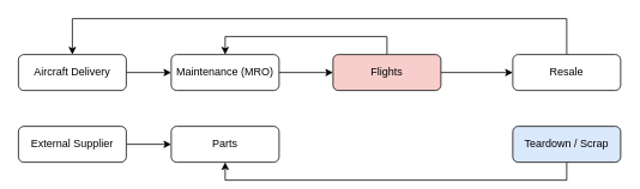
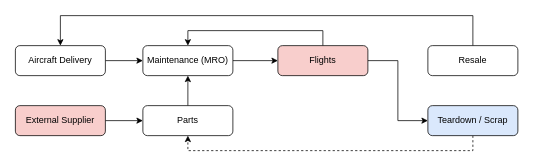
  <mxCell id="0" />
  <mxCell id="1" parent="0" />
  <mxCell id="2" style="edgeStyle=orthogonalEdgeStyle;rounded=0;orthogonalLoop=1;jettySize=auto;html=1;exitX=1;exitY=0.5;exitDx=0;exitDy=0;entryX=0;entryY=0.5;entryDx=0;entryDy=0;" edge="1" parent="1" source="3" target="11"><mxGeometry relative="1" as="geometry" /></mxCell>
  <mxCell id="3" value="Aircraft Delivery" style="rounded=1;whiteSpace=wrap;html=1;fontSize=12;glass=0;strokeWidth=1;shadow=0;" parent="1" vertex="1"><mxGeometry x="20" y="60" width="120" height="40" as="geometry" /></mxCell>
  <mxCell id="4" style="edgeStyle=orthogonalEdgeStyle;rounded=0;orthogonalLoop=1;jettySize=auto;html=1;exitX=0.5;exitY=0;exitDx=0;exitDy=0;entryX=0.5;entryY=0;entryDx=0;entryDy=0;" edge="1" parent="1" source="7" target="11"><mxGeometry relative="1" as="geometry" /></mxCell>
- <mxCell id="5" style="edgeStyle=orthogonalEdgeStyle;rounded=0;orthogonalLoop=1;jettySize=auto;html=1;exitX=1;exitY=0.5;exitDx=0;exitDy=0;entryX=0;entryY=0.5;entryDx=0;entryDy=0;" edge="1" parent="1" source="7" target="9"><mxGeometry relative="1" as="geometry" /></mxCell>
+ <mxCell id="6" style="edgeStyle=orthogonalEdgeStyle;rounded=0;orthogonalLoop=1;jettySize=auto;html=1;exitX=1;exitY=0.5;exitDx=0;exitDy=0;entryX=0;entryY=0.5;entryDx=0;entryDy=0;" edge="1" parent="1" source="7" target="13"><mxGeometry relative="1" as="geometry" /></mxCell>
  <mxCell id="7" value="Flights" style="rounded=1;whiteSpace=wrap;html=1;fontSize=12;glass=0;strokeWidth=1;shadow=0;fillColor=#f8cecc;" vertex="1" parent="1"><mxGeometry x="370" y="60" width="120" height="40" as="geometry" /></mxCell>
  <mxCell id="8" style="edgeStyle=orthogonalEdgeStyle;rounded=0;orthogonalLoop=1;jettySize=auto;html=1;exitX=0.5;exitY=0;exitDx=0;exitDy=0;entryX=0.5;entryY=0;entryDx=0;entryDy=0;" edge="1" parent="1" source="9" target="3"><mxGeometry relative="1" as="geometry"><Array as="points"><mxPoint x="630" y="20" /><mxPoint x="80" y="20" /></Array></mxGeometry></mxCell>
  <mxCell id="9" value="Resale" style="rounded=1;whiteSpace=wrap;html=1;fontSize=12;glass=0;strokeWidth=1;shadow=0;" vertex="1" parent="1"><mxGeometry x="570" y="60" width="120" height="40" as="geometry" /></mxCell>
  <mxCell id="10" style="edgeStyle=orthogonalEdgeStyle;rounded=0;orthogonalLoop=1;jettySize=auto;html=1;exitX=1;exitY=0.5;exitDx=0;exitDy=0;entryX=0;entryY=0.5;entryDx=0;entryDy=0;" edge="1" parent="1" source="11" target="7"><mxGeometry relative="1" as="geometry" /></mxCell>
  <mxCell id="11" value="Maintenance (MRO)" style="rounded=1;whiteSpace=wrap;html=1;fontSize=12;glass=0;strokeWidth=1;shadow=0;" vertex="1" parent="1"><mxGeometry x="190" y="60" width="120" height="40" as="geometry" /></mxCell>
- <mxCell id="12" style="edgeStyle=orthogonalEdgeStyle;rounded=0;orthogonalLoop=1;jettySize=auto;html=1;exitX=0.5;exitY=1;exitDx=0;exitDy=0;entryX=0.5;entryY=1;entryDx=0;entryDy=0;" edge="1" parent="1" source="13" target="17"><mxGeometry relative="1" as="geometry" /></mxCell>
+ <mxCell id="12" style="edgeStyle=orthogonalEdgeStyle;rounded=0;orthogonalLoop=1;jettySize=auto;html=1;exitX=0.5;exitY=1;exitDx=0;exitDy=0;entryX=0.5;entryY=1;entryDx=0;entryDy=0;dashed=1;" edge="1" parent="1" source="13" target="17"><mxGeometry relative="1" as="geometry" /></mxCell>
  <mxCell id="13" value="Teardown / Scrap" style="rounded=1;whiteSpace=wrap;html=1;fontSize=12;glass=0;strokeWidth=1;shadow=0;fillColor=#dae8fc;" vertex="1" parent="1"><mxGeometry x="570" y="140" width="120" height="40" as="geometry" /></mxCell>
  <mxCell id="14" style="edgeStyle=orthogonalEdgeStyle;rounded=0;orthogonalLoop=1;jettySize=auto;html=1;exitX=1;exitY=0.5;exitDx=0;exitDy=0;entryX=0;entryY=0.5;entryDx=0;entryDy=0;" edge="1" parent="1" source="15" target="17"><mxGeometry relative="1" as="geometry" /></mxCell>
- <mxCell id="15" value="External Supplier" style="rounded=1;whiteSpace=wrap;html=1;fontSize=12;glass=0;strokeWidth=1;shadow=0;" vertex="1" parent="1"><mxGeometry x="20" y="140" width="120" height="40" as="geometry" /></mxCell>
+ <mxCell id="15" value="External Supplier" style="rounded=1;whiteSpace=wrap;html=1;fontSize=12;glass=0;strokeWidth=1;shadow=0;fillColor=#f8cecc;" vertex="1" parent="1"><mxGeometry x="20" y="140" width="120" height="40" as="geometry" /></mxCell>
+ <mxCell id="16" style="edgeStyle=orthogonalEdgeStyle;rounded=0;orthogonalLoop=1;jettySize=auto;html=1;exitX=0.5;exitY=0;exitDx=0;exitDy=0;" edge="1" parent="1" source="17" target="11"><mxGeometry relative="1" as="geometry" /></mxCell>
  <mxCell id="17" value="Parts" style="rounded=1;whiteSpace=wrap;html=1;fontSize=12;glass=0;strokeWidth=1;shadow=0;" vertex="1" parent="1"><mxGeometry x="190" y="140" width="120" height="40" as="geometry" /></mxCell>
